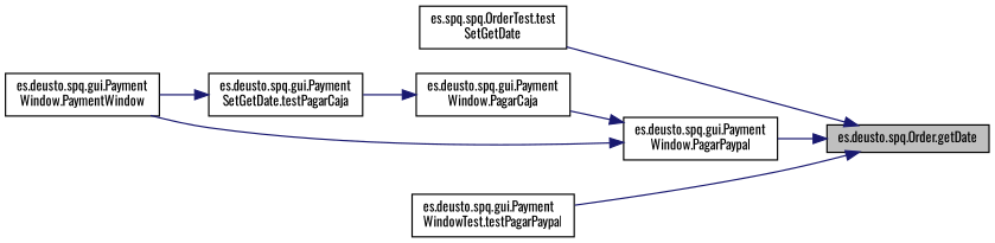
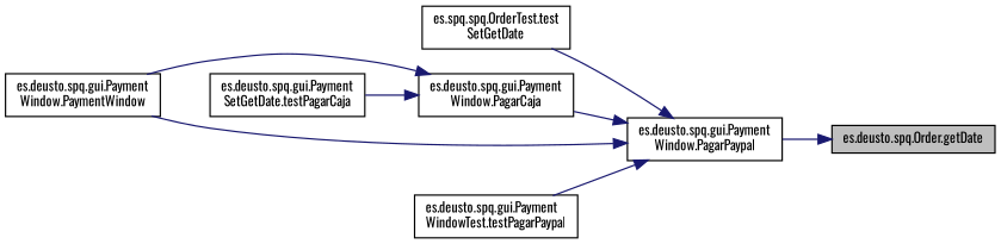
  digraph {
    fontname=Oswald
    rankdir=RL
    node [color=black fillcolor=white fontname=Oswald fontsize=10 shape=record style=filled]
    edge [color=midnightblue dir=back fontname=Oswald fontsize=10 labelfontname=Helvetica labelfontsize=10 style=solid]
    n1 [fillcolor=grey75 fontcolor=black height=0.2 label="es.deusto.spq.Order.getDate" width=0.4]
    n2 [height=0.2 label="es.deusto.spq.gui.Payment\lWindow.PagarPaypal" width=0.4]
    n3 [height=0.2 label="es.spq.spq.OrderTest.test\lSetGetDate" width=0.4]
    n4 [height=0.2 label="es.deusto.spq.gui.Payment\lWindow.PagarCaja" width=0.4]
    n5 [height=0.2 label="es.deusto.spq.gui.Payment\lWindow.PaymentWindow" width=0.4]
    n6 [height=0.2 label="es.deusto.spq.gui.Payment\lSetGetDate.testPagarCaja" width=0.4]
    n7 [height=0.2 label="es.deusto.spq.gui.Payment\lWindowTest.testPagarPaypal" width=0.4]
    n1 -> n2
-   n1 -> n3
+   n2 -> n3
    n2 -> n4
    n2 -> n5
-   n1 -> n7
-   n6 -> n5
+   n2 -> n7
+   n4 -> n5
    n4 -> n6
  }
